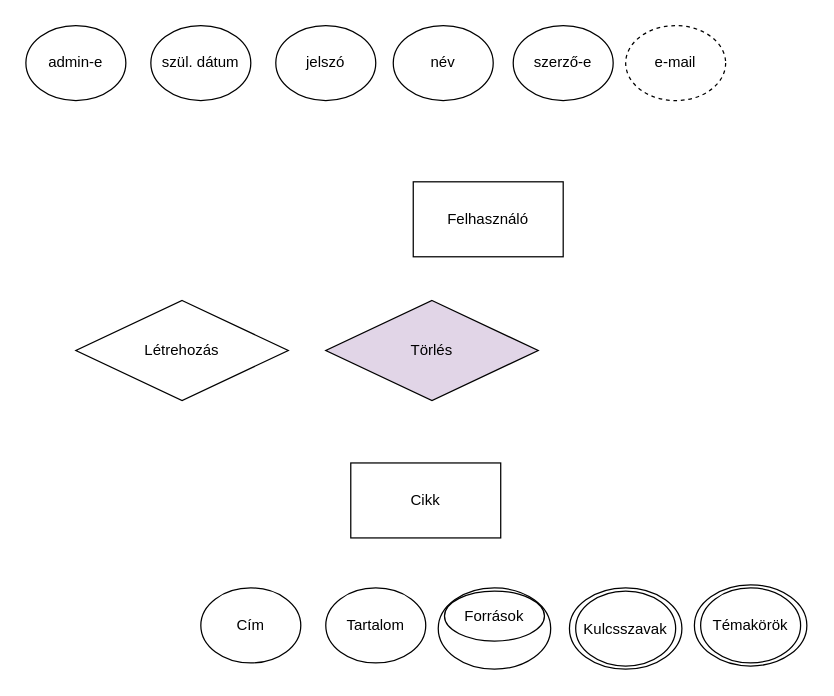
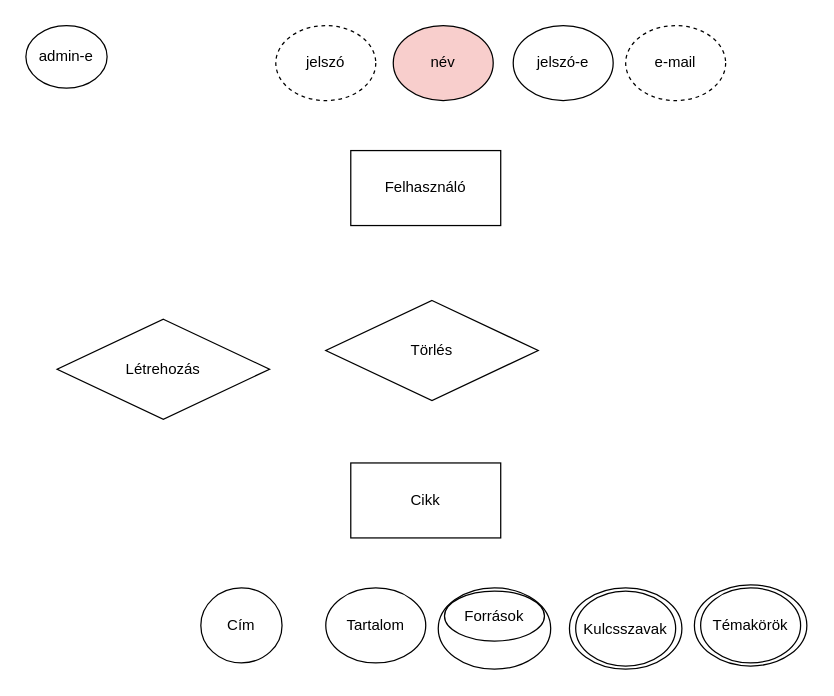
  <mxCell id="0" />
  <mxCell id="1" parent="0" />
- <mxCell id="2" value="Felhasználó" style="rounded=0;whiteSpace=wrap;html=1;" vertex="1" parent="1"><mxGeometry x="330" y="145" width="120" height="60" as="geometry" /></mxCell>
+ <mxCell id="2" value="Felhasználó" style="rounded=0;whiteSpace=wrap;html=1;" vertex="1" parent="1"><mxGeometry x="280" y="120" width="120" height="60" as="geometry" /></mxCell>
  <mxCell id="3" value="Cikk" style="rounded=0;whiteSpace=wrap;html=1;" vertex="1" parent="1"><mxGeometry x="280" y="370" width="120" height="60" as="geometry" /></mxCell>
- <mxCell id="4" value="szerző-e" style="ellipse;whiteSpace=wrap;html=1;" vertex="1" parent="1"><mxGeometry x="410" y="20" width="80" height="60" as="geometry" /></mxCell>
- <mxCell id="5" value="név" style="ellipse;whiteSpace=wrap;html=1;" vertex="1" parent="1"><mxGeometry x="314" y="20" width="80" height="60" as="geometry" /></mxCell>
- <mxCell id="6" value="jelszó" style="ellipse;whiteSpace=wrap;html=1;" vertex="1" parent="1"><mxGeometry x="220" y="20" width="80" height="60" as="geometry" /></mxCell>
+ <mxCell id="4" value="jelszó-e" style="ellipse;whiteSpace=wrap;html=1;" vertex="1" parent="1"><mxGeometry x="410" y="20" width="80" height="60" as="geometry" /></mxCell>
+ <mxCell id="5" value="név" style="ellipse;whiteSpace=wrap;html=1;fillColor=#f8cecc;" vertex="1" parent="1"><mxGeometry x="314" y="20" width="80" height="60" as="geometry" /></mxCell>
+ <mxCell id="6" value="jelszó" style="ellipse;whiteSpace=wrap;html=1;dashed=1;" vertex="1" parent="1"><mxGeometry x="220" y="20" width="80" height="60" as="geometry" /></mxCell>
  <mxCell id="7" value="e-mail" style="ellipse;whiteSpace=wrap;html=1;dashed=1;" vertex="1" parent="1"><mxGeometry x="500" y="20" width="80" height="60" as="geometry" /></mxCell>
- <mxCell id="8" value="szül. dátum" style="ellipse;whiteSpace=wrap;html=1;" vertex="1" parent="1"><mxGeometry x="120" y="20" width="80" height="60" as="geometry" /></mxCell>
- <mxCell id="9" value="admin-e" style="ellipse;whiteSpace=wrap;html=1;" vertex="1" parent="1"><mxGeometry x="20" y="20" width="80" height="60" as="geometry" /></mxCell>
- <mxCell id="10" value="Létrehozás" style="rhombus;whiteSpace=wrap;html=1;" vertex="1" parent="1"><mxGeometry x="60" y="240" width="170" height="80" as="geometry" /></mxCell>
- <mxCell id="11" value="Törlés" style="rhombus;whiteSpace=wrap;html=1;fillColor=#e1d5e7;" vertex="1" parent="1"><mxGeometry x="260" y="240" width="170" height="80" as="geometry" /></mxCell>
- <mxCell id="12" value="Cím" style="ellipse;whiteSpace=wrap;html=1;" vertex="1" parent="1"><mxGeometry x="160" y="470" width="80" height="60" as="geometry" /></mxCell>
+ <mxCell id="9" value="admin-e" style="ellipse;whiteSpace=wrap;html=1;" vertex="1" parent="1"><mxGeometry x="20" y="20" width="65" height="50" as="geometry" /></mxCell>
+ <mxCell id="10" value="Létrehozás" style="rhombus;whiteSpace=wrap;html=1;" vertex="1" parent="1"><mxGeometry x="45" y="255" width="170" height="80" as="geometry" /></mxCell>
+ <mxCell id="11" value="Törlés" style="rhombus;whiteSpace=wrap;html=1;" vertex="1" parent="1"><mxGeometry x="260" y="240" width="170" height="80" as="geometry" /></mxCell>
+ <mxCell id="12" value="Cím" style="ellipse;whiteSpace=wrap;html=1;" vertex="1" parent="1"><mxGeometry x="160" y="470" width="65" height="60" as="geometry" /></mxCell>
  <mxCell id="13" value="Tartalom" style="ellipse;whiteSpace=wrap;html=1;" vertex="1" parent="1"><mxGeometry x="260" y="470" width="80" height="60" as="geometry" /></mxCell>
  <mxCell id="14" value="Kulcsszavak" style="ellipse;whiteSpace=wrap;html=1;" vertex="1" parent="1"><mxGeometry x="460" y="472.5" width="80" height="60" as="geometry" /></mxCell>
  <mxCell id="15" value="Források" style="ellipse;whiteSpace=wrap;html=1;" vertex="1" parent="1"><mxGeometry x="355" y="472.5" width="80" height="40" as="geometry" /></mxCell>
  <mxCell id="16" value="" style="ellipse;whiteSpace=wrap;html=1;fillColor=none;" vertex="1" parent="1"><mxGeometry x="350" y="470" width="90" height="65" as="geometry" /></mxCell>
  <mxCell id="17" value="" style="ellipse;whiteSpace=wrap;html=1;fillColor=none;" vertex="1" parent="1"><mxGeometry x="455" y="470" width="90" height="65" as="geometry" /></mxCell>
  <mxCell id="18" value="Témakörök" style="ellipse;whiteSpace=wrap;html=1;" vertex="1" parent="1"><mxGeometry x="560" y="470" width="80" height="60" as="geometry" /></mxCell>
  <mxCell id="19" value="" style="ellipse;whiteSpace=wrap;html=1;fillColor=none;" vertex="1" parent="1"><mxGeometry x="555" y="467.5" width="90" height="65" as="geometry" /></mxCell>
